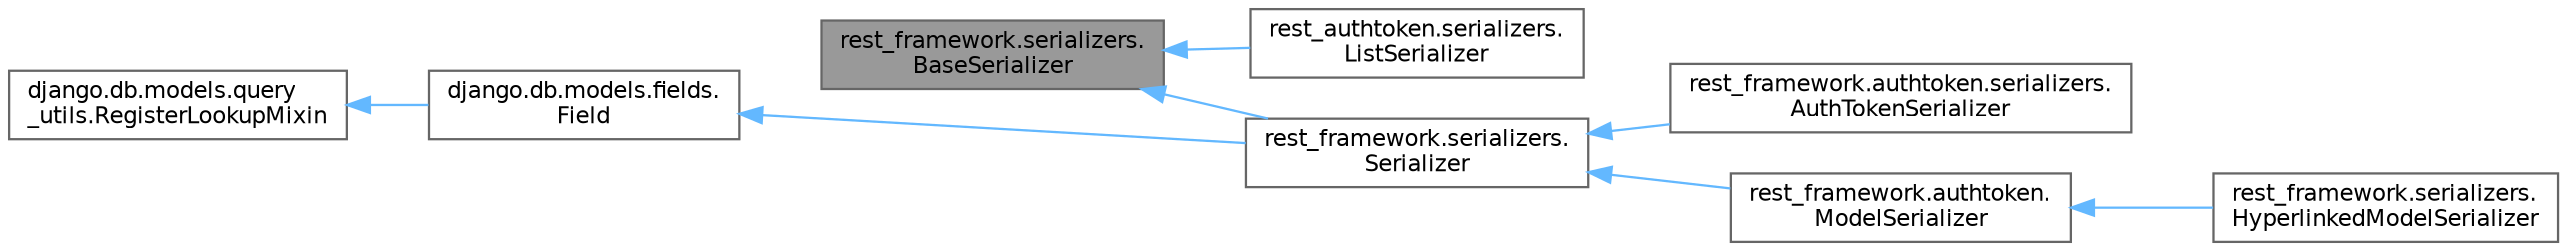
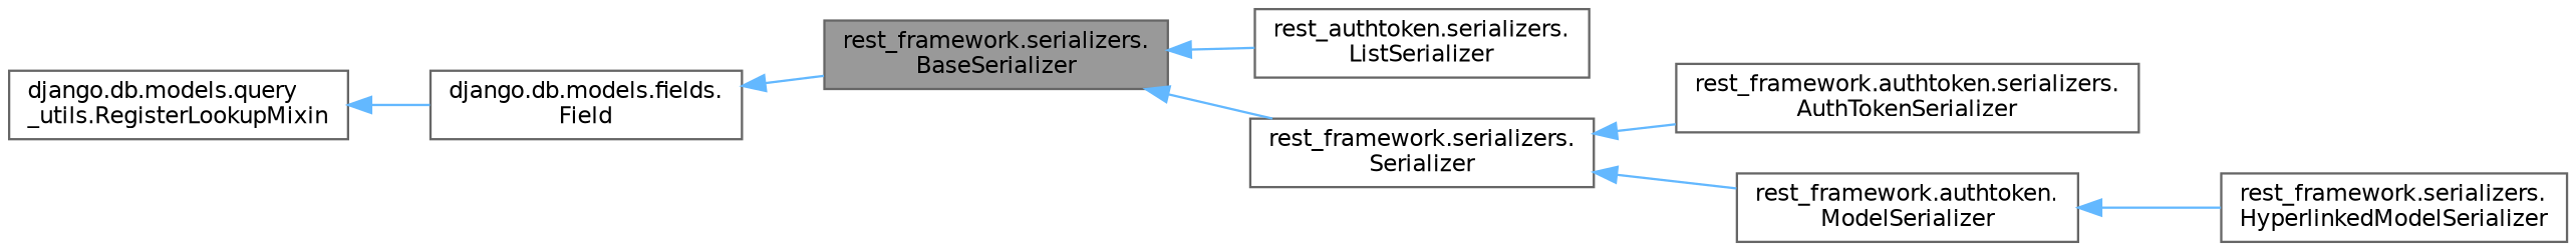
  digraph {
    rankdir=LR
    node [color=gray40 fillcolor=white fontname=Helvetica fontsize=10 shape=box style=filled]
    edge [color=steelblue1 dir=back fontname=Helvetica fontsize=10 labelfontname=Helvetica labelfontsize=10 style=solid]
    n1 [fillcolor=grey60 fontcolor=black height=0.2 label="rest_framework.serializers.\lBaseSerializer" width=0.4]
    n2 [height=0.2 label="rest_authtoken.serializers.\lListSerializer" width=0.4]
    n3 [height=0.2 label="rest_framework.serializers.\lSerializer" width=0.4]
    n4 [height=0.2 label="rest_framework.authtoken.serializers.\lAuthTokenSerializer" width=0.4]
    n5 [height=0.2 label="rest_framework.authtoken.\lModelSerializer" width=0.4]
    n6 [height=0.2 label="django.db.models.fields.\lField" width=0.4]
    n7 [height=0.2 label="django.db.models.query\l_utils.RegisterLookupMixin" width=0.4]
    n8 [height=0.2 label="rest_framework.serializers.\lHyperlinkedModelSerializer" width=0.4]
    n1 -> n2
    n1 -> n3
    n3 -> n4
    n3 -> n5
    n5 -> n8
-   n6 -> n3
+   n6 -> n1
    n7 -> n6
  }
